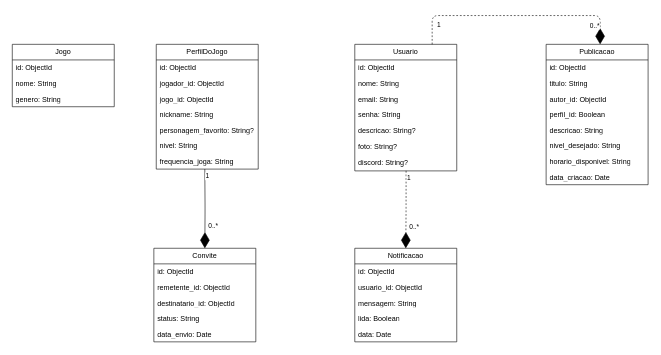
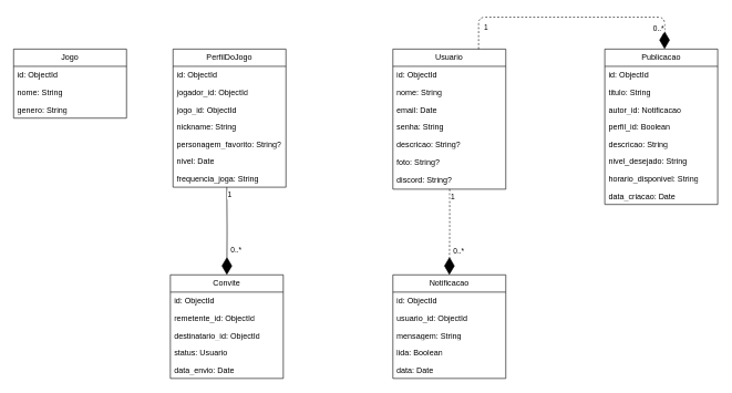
  <mxCell id="0" />
  <mxCell id="1" parent="0" />
  <mxCell id="2" value="Usuario" style="swimlane;fontStyle=0;childLayout=stackLayout;horizontal=1;startSize=26;fillColor=none;horizontalStack=0;resizeParent=1;resizeParentMax=0;resizeLast=0;collapsible=1;marginBottom=0;whiteSpace=wrap;html=1;swimlaneLine=1;rounded=0;shadow=0;glass=0;" parent="1" vertex="1"><mxGeometry x="591" y="68" width="170" height="211" as="geometry"><mxRectangle x="160" y="120" width="80" height="30" as="alternateBounds" /></mxGeometry></mxCell>
  <mxCell id="3" value="id: ObjectId" style="text;strokeColor=none;fillColor=none;align=left;verticalAlign=top;spacingLeft=4;spacingRight=4;overflow=hidden;rotatable=0;points=[[0,0.5],[1,0.5]];portConstraint=eastwest;whiteSpace=wrap;html=1;" parent="2" vertex="1"><mxGeometry y="26" width="170" height="26" as="geometry" /></mxCell>
  <mxCell id="4" value="nome: String" style="text;strokeColor=none;fillColor=none;align=left;verticalAlign=top;spacingLeft=4;spacingRight=4;overflow=hidden;rotatable=0;points=[[0,0.5],[1,0.5]];portConstraint=eastwest;whiteSpace=wrap;html=1;" parent="2" vertex="1"><mxGeometry y="52" width="170" height="26" as="geometry" /></mxCell>
- <mxCell id="5" value="email: String" style="text;strokeColor=none;fillColor=none;align=left;verticalAlign=top;spacingLeft=4;spacingRight=4;overflow=hidden;rotatable=0;points=[[0,0.5],[1,0.5]];portConstraint=eastwest;whiteSpace=wrap;html=1;" parent="2" vertex="1"><mxGeometry y="78" width="170" height="26" as="geometry" /></mxCell>
+ <mxCell id="5" value="email: Date" style="text;strokeColor=none;fillColor=none;align=left;verticalAlign=top;spacingLeft=4;spacingRight=4;overflow=hidden;rotatable=0;points=[[0,0.5],[1,0.5]];portConstraint=eastwest;whiteSpace=wrap;html=1;" parent="2" vertex="1"><mxGeometry y="78" width="170" height="26" as="geometry" /></mxCell>
  <mxCell id="6" value="senha: String" style="text;strokeColor=none;fillColor=none;align=left;verticalAlign=top;spacingLeft=4;spacingRight=4;overflow=hidden;rotatable=0;points=[[0,0.5],[1,0.5]];portConstraint=eastwest;whiteSpace=wrap;html=1;" parent="2" vertex="1"><mxGeometry y="104" width="170" height="26" as="geometry" /></mxCell>
  <mxCell id="7" value="descricao: String?" style="text;strokeColor=none;fillColor=none;align=left;verticalAlign=top;spacingLeft=4;spacingRight=4;overflow=hidden;rotatable=0;points=[[0,0.5],[1,0.5]];portConstraint=eastwest;whiteSpace=wrap;html=1;" parent="2" vertex="1"><mxGeometry y="130" width="170" height="27" as="geometry" /></mxCell>
  <mxCell id="8" value="foto: String?" style="text;strokeColor=none;fillColor=none;align=left;verticalAlign=top;spacingLeft=4;spacingRight=4;overflow=hidden;rotatable=0;points=[[0,0.5],[1,0.5]];portConstraint=eastwest;whiteSpace=wrap;html=1;" parent="2" vertex="1"><mxGeometry y="157" width="170" height="27" as="geometry" /></mxCell>
  <mxCell id="9" value="discord: String?" style="text;strokeColor=none;fillColor=none;align=left;verticalAlign=top;spacingLeft=4;spacingRight=4;overflow=hidden;rotatable=0;points=[[0,0.5],[1,0.5]];portConstraint=eastwest;whiteSpace=wrap;html=1;" parent="2" vertex="1"><mxGeometry y="184" width="170" height="27" as="geometry" /></mxCell>
  <mxCell id="10" value="Publicacao" style="swimlane;fontStyle=0;childLayout=stackLayout;horizontal=1;startSize=26;horizontalStack=0;resizeParent=1;resizeParentMax=0;resizeLast=0;collapsible=1;marginBottom=0;whiteSpace=wrap;html=1;align=center;verticalAlign=middle;fontFamily=Helvetica;fontSize=12;fillColor=none;" parent="1" vertex="1"><mxGeometry x="910" y="68" width="170" height="234" as="geometry"><mxRectangle x="-340" y="684" width="100" height="30" as="alternateBounds" /></mxGeometry></mxCell>
  <mxCell id="11" value="&lt;span style=&quot;color: rgb(0, 0, 0);&quot;&gt;id: ObjectId&lt;/span&gt;" style="text;strokeColor=none;fillColor=none;align=left;verticalAlign=top;spacingLeft=4;spacingRight=4;overflow=hidden;rotatable=0;points=[[0,0.5],[1,0.5]];portConstraint=eastwest;whiteSpace=wrap;html=1;fontFamily=Helvetica;fontSize=12;fontColor=default;fontStyle=0;" parent="10" vertex="1"><mxGeometry y="26" width="170" height="26" as="geometry" /></mxCell>
  <mxCell id="12" value="titulo: String" style="text;strokeColor=none;fillColor=none;align=left;verticalAlign=top;spacingLeft=4;spacingRight=4;overflow=hidden;rotatable=0;points=[[0,0.5],[1,0.5]];portConstraint=eastwest;whiteSpace=wrap;html=1;fontFamily=Helvetica;fontSize=12;fontColor=default;fontStyle=0;" parent="10" vertex="1"><mxGeometry y="52" width="170" height="26" as="geometry" /></mxCell>
- <mxCell id="13" value="autor_id: ObjectId" style="text;strokeColor=none;fillColor=none;align=left;verticalAlign=top;spacingLeft=4;spacingRight=4;overflow=hidden;rotatable=0;points=[[0,0.5],[1,0.5]];portConstraint=eastwest;whiteSpace=wrap;html=1;fontFamily=Helvetica;fontSize=12;fontColor=default;fontStyle=0;" parent="10" vertex="1"><mxGeometry y="78" width="170" height="26" as="geometry" /></mxCell>
+ <mxCell id="13" value="autor_id: Notificacao" style="text;strokeColor=none;fillColor=none;align=left;verticalAlign=top;spacingLeft=4;spacingRight=4;overflow=hidden;rotatable=0;points=[[0,0.5],[1,0.5]];portConstraint=eastwest;whiteSpace=wrap;html=1;fontFamily=Helvetica;fontSize=12;fontColor=default;fontStyle=0;" parent="10" vertex="1"><mxGeometry y="78" width="170" height="26" as="geometry" /></mxCell>
  <mxCell id="14" value="perfil_id: Boolean" style="text;strokeColor=none;fillColor=none;align=left;verticalAlign=top;spacingLeft=4;spacingRight=4;overflow=hidden;rotatable=0;points=[[0,0.5],[1,0.5]];portConstraint=eastwest;whiteSpace=wrap;html=1;fontFamily=Helvetica;fontSize=12;fontColor=default;fontStyle=0;" parent="10" vertex="1"><mxGeometry y="104" width="170" height="26" as="geometry" /></mxCell>
  <mxCell id="15" value="descricao: String" style="text;strokeColor=none;fillColor=none;align=left;verticalAlign=top;spacingLeft=4;spacingRight=4;overflow=hidden;rotatable=0;points=[[0,0.5],[1,0.5]];portConstraint=eastwest;whiteSpace=wrap;html=1;fontFamily=Helvetica;fontSize=12;fontColor=default;fontStyle=0;" parent="10" vertex="1"><mxGeometry y="130" width="170" height="26" as="geometry" /></mxCell>
  <mxCell id="16" value="nivel_desejado: String" style="text;strokeColor=none;fillColor=none;align=left;verticalAlign=top;spacingLeft=4;spacingRight=4;overflow=hidden;rotatable=0;points=[[0,0.5],[1,0.5]];portConstraint=eastwest;whiteSpace=wrap;html=1;fontFamily=Helvetica;fontSize=12;fontColor=default;fontStyle=0;" parent="10" vertex="1"><mxGeometry y="156" width="170" height="26" as="geometry" /></mxCell>
  <mxCell id="17" value="horario_disponivel: String" style="text;strokeColor=none;fillColor=none;align=left;verticalAlign=top;spacingLeft=4;spacingRight=4;overflow=hidden;rotatable=0;points=[[0,0.5],[1,0.5]];portConstraint=eastwest;whiteSpace=wrap;html=1;fontFamily=Helvetica;fontSize=12;fontColor=default;fontStyle=0;" parent="10" vertex="1"><mxGeometry y="182" width="170" height="26" as="geometry" /></mxCell>
  <mxCell id="18" value="data_criacao: Date" style="text;strokeColor=none;fillColor=none;align=left;verticalAlign=top;spacingLeft=4;spacingRight=4;overflow=hidden;rotatable=0;points=[[0,0.5],[1,0.5]];portConstraint=eastwest;whiteSpace=wrap;html=1;fontFamily=Helvetica;fontSize=12;fontColor=default;fontStyle=0;" parent="10" vertex="1"><mxGeometry y="208" width="170" height="26" as="geometry" /></mxCell>
  <mxCell id="19" value="Convite" style="swimlane;fontStyle=0;childLayout=stackLayout;horizontal=1;startSize=26;fillColor=none;horizontalStack=0;resizeParent=1;resizeParentMax=0;resizeLast=0;collapsible=1;marginBottom=0;whiteSpace=wrap;html=1;strokeColor=default;align=center;verticalAlign=middle;fontFamily=Helvetica;fontSize=12;fontColor=default;" parent="1" vertex="1"><mxGeometry x="256" y="408" width="170" height="156" as="geometry"><mxRectangle x="660" y="368" width="80" height="30" as="alternateBounds" /></mxGeometry></mxCell>
  <mxCell id="20" value="&lt;span style=&quot;color: rgb(0, 0, 0);&quot;&gt;id: ObjectId&lt;/span&gt;" style="text;strokeColor=none;fillColor=none;align=left;verticalAlign=top;spacingLeft=4;spacingRight=4;overflow=hidden;rotatable=0;points=[[0,0.5],[1,0.5]];portConstraint=eastwest;whiteSpace=wrap;html=1;fontFamily=Helvetica;fontSize=12;fontColor=default;fontStyle=0;" parent="19" vertex="1"><mxGeometry y="26" width="170" height="26" as="geometry" /></mxCell>
  <mxCell id="21" value="remetente_id: ObjectId" style="text;strokeColor=none;fillColor=none;align=left;verticalAlign=top;spacingLeft=4;spacingRight=4;overflow=hidden;rotatable=0;points=[[0,0.5],[1,0.5]];portConstraint=eastwest;whiteSpace=wrap;html=1;fontFamily=Helvetica;fontSize=12;fontColor=default;fontStyle=0;" parent="19" vertex="1"><mxGeometry y="52" width="170" height="26" as="geometry" /></mxCell>
  <mxCell id="22" value="destinatario_id: ObjectId" style="text;strokeColor=none;fillColor=none;align=left;verticalAlign=top;spacingLeft=4;spacingRight=4;overflow=hidden;rotatable=0;points=[[0,0.5],[1,0.5]];portConstraint=eastwest;whiteSpace=wrap;html=1;fontFamily=Helvetica;fontSize=12;fontColor=default;fontStyle=0;" parent="19" vertex="1"><mxGeometry y="78" width="170" height="26" as="geometry" /></mxCell>
- <mxCell id="23" value="status: String" style="text;strokeColor=none;fillColor=none;align=left;verticalAlign=top;spacingLeft=4;spacingRight=4;overflow=hidden;rotatable=0;points=[[0,0.5],[1,0.5]];portConstraint=eastwest;whiteSpace=wrap;html=1;fontFamily=Helvetica;fontSize=12;fontColor=default;fontStyle=0;" parent="19" vertex="1"><mxGeometry y="104" width="170" height="26" as="geometry" /></mxCell>
+ <mxCell id="23" value="status: Usuario" style="text;strokeColor=none;fillColor=none;align=left;verticalAlign=top;spacingLeft=4;spacingRight=4;overflow=hidden;rotatable=0;points=[[0,0.5],[1,0.5]];portConstraint=eastwest;whiteSpace=wrap;html=1;fontFamily=Helvetica;fontSize=12;fontColor=default;fontStyle=0;" parent="19" vertex="1"><mxGeometry y="104" width="170" height="26" as="geometry" /></mxCell>
  <mxCell id="24" value="data_envio: Date" style="text;strokeColor=none;fillColor=none;align=left;verticalAlign=top;spacingLeft=4;spacingRight=4;overflow=hidden;rotatable=0;points=[[0,0.5],[1,0.5]];portConstraint=eastwest;whiteSpace=wrap;html=1;fontFamily=Helvetica;fontSize=12;fontColor=default;fontStyle=0;" parent="19" vertex="1"><mxGeometry y="130" width="170" height="26" as="geometry" /></mxCell>
  <mxCell id="25" value="Jogo" style="swimlane;fontStyle=0;childLayout=stackLayout;horizontal=1;startSize=26;fillColor=none;horizontalStack=0;resizeParent=1;resizeParentMax=0;resizeLast=0;collapsible=1;marginBottom=0;whiteSpace=wrap;html=1;strokeColor=default;align=center;verticalAlign=middle;fontFamily=Helvetica;fontSize=12;fontColor=default;" parent="1" vertex="1"><mxGeometry x="20" y="68" width="170" height="104" as="geometry"><mxRectangle x="620" y="120" width="70" height="30" as="alternateBounds" /></mxGeometry></mxCell>
  <mxCell id="26" value="&lt;span style=&quot;color: rgb(0, 0, 0);&quot;&gt;id: ObjectId&lt;/span&gt;" style="text;strokeColor=none;fillColor=none;align=left;verticalAlign=top;spacingLeft=4;spacingRight=4;overflow=hidden;rotatable=0;points=[[0,0.5],[1,0.5]];portConstraint=eastwest;whiteSpace=wrap;html=1;fontFamily=Helvetica;fontSize=12;fontColor=default;fontStyle=0;" parent="25" vertex="1"><mxGeometry y="26" width="170" height="26" as="geometry" /></mxCell>
  <mxCell id="27" value="nome: String" style="text;strokeColor=none;fillColor=none;align=left;verticalAlign=top;spacingLeft=4;spacingRight=4;overflow=hidden;rotatable=0;points=[[0,0.5],[1,0.5]];portConstraint=eastwest;whiteSpace=wrap;html=1;fontFamily=Helvetica;fontSize=12;fontColor=default;fontStyle=0;" parent="25" vertex="1"><mxGeometry y="52" width="170" height="26" as="geometry" /></mxCell>
  <mxCell id="28" value="genero: String" style="text;strokeColor=none;fillColor=none;align=left;verticalAlign=top;spacingLeft=4;spacingRight=4;overflow=hidden;rotatable=0;points=[[0,0.5],[1,0.5]];portConstraint=eastwest;whiteSpace=wrap;html=1;fontFamily=Helvetica;fontSize=12;fontColor=default;fontStyle=0;" parent="25" vertex="1"><mxGeometry y="78" width="170" height="26" as="geometry" /></mxCell>
  <mxCell id="29" value="PerfilDoJogo" style="swimlane;fontStyle=0;childLayout=stackLayout;horizontal=1;startSize=26;fillColor=none;horizontalStack=0;resizeParent=1;resizeParentMax=0;resizeLast=0;collapsible=1;marginBottom=0;whiteSpace=wrap;html=1;swimlaneLine=1;rounded=0;shadow=0;glass=0;" parent="1" vertex="1"><mxGeometry x="260" y="68" width="170" height="208" as="geometry"><mxRectangle x="-120" y="120" width="80" height="30" as="alternateBounds" /></mxGeometry></mxCell>
  <mxCell id="30" value="id: ObjectId" style="text;strokeColor=none;fillColor=none;align=left;verticalAlign=top;spacingLeft=4;spacingRight=4;overflow=hidden;rotatable=0;points=[[0,0.5],[1,0.5]];portConstraint=eastwest;whiteSpace=wrap;html=1;" parent="29" vertex="1"><mxGeometry y="26" width="170" height="26" as="geometry" /></mxCell>
  <mxCell id="31" value="jogador_id: ObjectId" style="text;strokeColor=none;fillColor=none;align=left;verticalAlign=top;spacingLeft=4;spacingRight=4;overflow=hidden;rotatable=0;points=[[0,0.5],[1,0.5]];portConstraint=eastwest;whiteSpace=wrap;html=1;" parent="29" vertex="1"><mxGeometry y="52" width="170" height="26" as="geometry" /></mxCell>
  <mxCell id="32" value="jogo_id: ObjectId" style="text;strokeColor=none;fillColor=none;align=left;verticalAlign=top;spacingLeft=4;spacingRight=4;overflow=hidden;rotatable=0;points=[[0,0.5],[1,0.5]];portConstraint=eastwest;whiteSpace=wrap;html=1;" parent="29" vertex="1"><mxGeometry y="78" width="170" height="26" as="geometry" /></mxCell>
  <mxCell id="33" value="nickname: String" style="text;strokeColor=none;fillColor=none;align=left;verticalAlign=top;spacingLeft=4;spacingRight=4;overflow=hidden;rotatable=0;points=[[0,0.5],[1,0.5]];portConstraint=eastwest;whiteSpace=wrap;html=1;" parent="29" vertex="1"><mxGeometry y="104" width="170" height="26" as="geometry" /></mxCell>
  <mxCell id="34" value="personagem_favorito: String?" style="text;strokeColor=none;fillColor=none;align=left;verticalAlign=top;spacingLeft=4;spacingRight=4;overflow=hidden;rotatable=0;points=[[0,0.5],[1,0.5]];portConstraint=eastwest;whiteSpace=wrap;html=1;" parent="29" vertex="1"><mxGeometry y="130" width="170" height="26" as="geometry" /></mxCell>
- <mxCell id="35" value="nivel: String" style="text;strokeColor=none;fillColor=none;align=left;verticalAlign=top;spacingLeft=4;spacingRight=4;overflow=hidden;rotatable=0;points=[[0,0.5],[1,0.5]];portConstraint=eastwest;whiteSpace=wrap;html=1;" parent="29" vertex="1"><mxGeometry y="156" width="170" height="26" as="geometry" /></mxCell>
+ <mxCell id="35" value="nivel: Date" style="text;strokeColor=none;fillColor=none;align=left;verticalAlign=top;spacingLeft=4;spacingRight=4;overflow=hidden;rotatable=0;points=[[0,0.5],[1,0.5]];portConstraint=eastwest;whiteSpace=wrap;html=1;" parent="29" vertex="1"><mxGeometry y="156" width="170" height="26" as="geometry" /></mxCell>
  <mxCell id="36" value="frequencia_joga: String" style="text;strokeColor=none;fillColor=none;align=left;verticalAlign=top;spacingLeft=4;spacingRight=4;overflow=hidden;rotatable=0;points=[[0,0.5],[1,0.5]];portConstraint=eastwest;whiteSpace=wrap;html=1;" parent="29" vertex="1"><mxGeometry y="182" width="170" height="26" as="geometry" /></mxCell>
  <mxCell id="37" value="" style="endArrow=diamondThin;endFill=1;endSize=24;html=1;edgeStyle=orthogonalEdgeStyle;exitX=0.503;exitY=0.997;exitDx=0;exitDy=0;exitPerimeter=0;dashed=1;" parent="1" source="9" target="43" edge="1"><mxGeometry width="160" relative="1" as="geometry"><mxPoint x="1051" y="114.94" as="sourcePoint" /><mxPoint x="1051" y="245.94" as="targetPoint" /><Array as="points" /></mxGeometry></mxCell>
  <mxCell id="38" value="1" style="edgeLabel;html=1;align=center;verticalAlign=middle;resizable=0;points=[];" parent="37" vertex="1" connectable="0"><mxGeometry x="-0.896" y="-3" relative="1" as="geometry"><mxPoint x="7" y="4" as="offset" /></mxGeometry></mxCell>
  <mxCell id="39" value="0..*" style="edgeLabel;html=1;align=center;verticalAlign=middle;resizable=0;points=[];" parent="37" vertex="1" connectable="0"><mxGeometry x="0.424" relative="1" as="geometry"><mxPoint x="13" y="1" as="offset" /></mxGeometry></mxCell>
  <mxCell id="40" value="" style="endArrow=diamondThin;endFill=1;endSize=24;html=1;edgeStyle=orthogonalEdgeStyle;dashed=1;" parent="1" source="2" target="10" edge="1"><mxGeometry width="160" relative="1" as="geometry"><mxPoint x="670" y="280" as="sourcePoint" /><mxPoint x="741" y="206" as="targetPoint" /><Array as="points"><mxPoint x="720" y="20" /><mxPoint x="1000" y="20" /></Array></mxGeometry></mxCell>
  <mxCell id="41" value="1" style="edgeLabel;html=1;align=center;verticalAlign=middle;resizable=0;points=[];" parent="40" vertex="1" connectable="0"><mxGeometry x="-0.904" y="-1" relative="1" as="geometry"><mxPoint x="9" y="-15" as="offset" /></mxGeometry></mxCell>
  <mxCell id="42" value="0..*" style="edgeLabel;html=1;align=center;verticalAlign=middle;resizable=0;points=[];" parent="40" vertex="1" connectable="0"><mxGeometry x="0.778" relative="1" as="geometry"><mxPoint x="-10" y="10" as="offset" /></mxGeometry></mxCell>
  <mxCell id="43" value="Notificacao" style="swimlane;fontStyle=0;childLayout=stackLayout;horizontal=1;startSize=26;fillColor=none;horizontalStack=0;resizeParent=1;resizeParentMax=0;resizeLast=0;collapsible=1;marginBottom=0;whiteSpace=wrap;html=1;strokeColor=default;align=center;verticalAlign=middle;fontFamily=Helvetica;fontSize=12;fontColor=default;" parent="1" vertex="1"><mxGeometry x="591" y="408" width="170" height="156" as="geometry"><mxRectangle x="660" y="368" width="80" height="30" as="alternateBounds" /></mxGeometry></mxCell>
  <mxCell id="44" value="&lt;span style=&quot;color: rgb(0, 0, 0);&quot;&gt;id: ObjectId&lt;/span&gt;" style="text;strokeColor=none;fillColor=none;align=left;verticalAlign=top;spacingLeft=4;spacingRight=4;overflow=hidden;rotatable=0;points=[[0,0.5],[1,0.5]];portConstraint=eastwest;whiteSpace=wrap;html=1;fontFamily=Helvetica;fontSize=12;fontColor=default;fontStyle=0;" parent="43" vertex="1"><mxGeometry y="26" width="170" height="26" as="geometry" /></mxCell>
  <mxCell id="45" value="usuario_id: ObjectId" style="text;strokeColor=none;fillColor=none;align=left;verticalAlign=top;spacingLeft=4;spacingRight=4;overflow=hidden;rotatable=0;points=[[0,0.5],[1,0.5]];portConstraint=eastwest;whiteSpace=wrap;html=1;fontFamily=Helvetica;fontSize=12;fontColor=default;fontStyle=0;" parent="43" vertex="1"><mxGeometry y="52" width="170" height="26" as="geometry" /></mxCell>
  <mxCell id="46" value="mensagem: String" style="text;strokeColor=none;fillColor=none;align=left;verticalAlign=top;spacingLeft=4;spacingRight=4;overflow=hidden;rotatable=0;points=[[0,0.5],[1,0.5]];portConstraint=eastwest;whiteSpace=wrap;html=1;fontFamily=Helvetica;fontSize=12;fontColor=default;fontStyle=0;" parent="43" vertex="1"><mxGeometry y="78" width="170" height="26" as="geometry" /></mxCell>
  <mxCell id="47" value="lida: Boolean" style="text;strokeColor=none;fillColor=none;align=left;verticalAlign=top;spacingLeft=4;spacingRight=4;overflow=hidden;rotatable=0;points=[[0,0.5],[1,0.5]];portConstraint=eastwest;whiteSpace=wrap;html=1;fontFamily=Helvetica;fontSize=12;fontColor=default;fontStyle=0;" parent="43" vertex="1"><mxGeometry y="104" width="170" height="26" as="geometry" /></mxCell>
  <mxCell id="48" value="data: Date" style="text;strokeColor=none;fillColor=none;align=left;verticalAlign=top;spacingLeft=4;spacingRight=4;overflow=hidden;rotatable=0;points=[[0,0.5],[1,0.5]];portConstraint=eastwest;whiteSpace=wrap;html=1;fontFamily=Helvetica;fontSize=12;fontColor=default;fontStyle=0;" parent="43" vertex="1"><mxGeometry y="130" width="170" height="26" as="geometry" /></mxCell>
  <mxCell id="49" value="" style="endArrow=diamondThin;endFill=1;endSize=24;html=1;edgeStyle=orthogonalEdgeStyle;exitX=0.503;exitY=0.997;exitDx=0;exitDy=0;exitPerimeter=0;" parent="1" target="19" edge="1"><mxGeometry width="160" relative="1" as="geometry"><mxPoint x="340.94" y="276" as="sourcePoint" /><mxPoint x="550" y="338" as="targetPoint" /><Array as="points" /></mxGeometry></mxCell>
  <mxCell id="50" value="1" style="edgeLabel;html=1;align=center;verticalAlign=middle;resizable=0;points=[];" parent="49" vertex="1" connectable="0"><mxGeometry x="-0.896" y="-3" relative="1" as="geometry"><mxPoint x="7" y="4" as="offset" /></mxGeometry></mxCell>
  <mxCell id="51" value="0..*" style="edgeLabel;html=1;align=center;verticalAlign=middle;resizable=0;points=[];" parent="49" vertex="1" connectable="0"><mxGeometry x="0.424" relative="1" as="geometry"><mxPoint x="13" y="1" as="offset" /></mxGeometry></mxCell>
